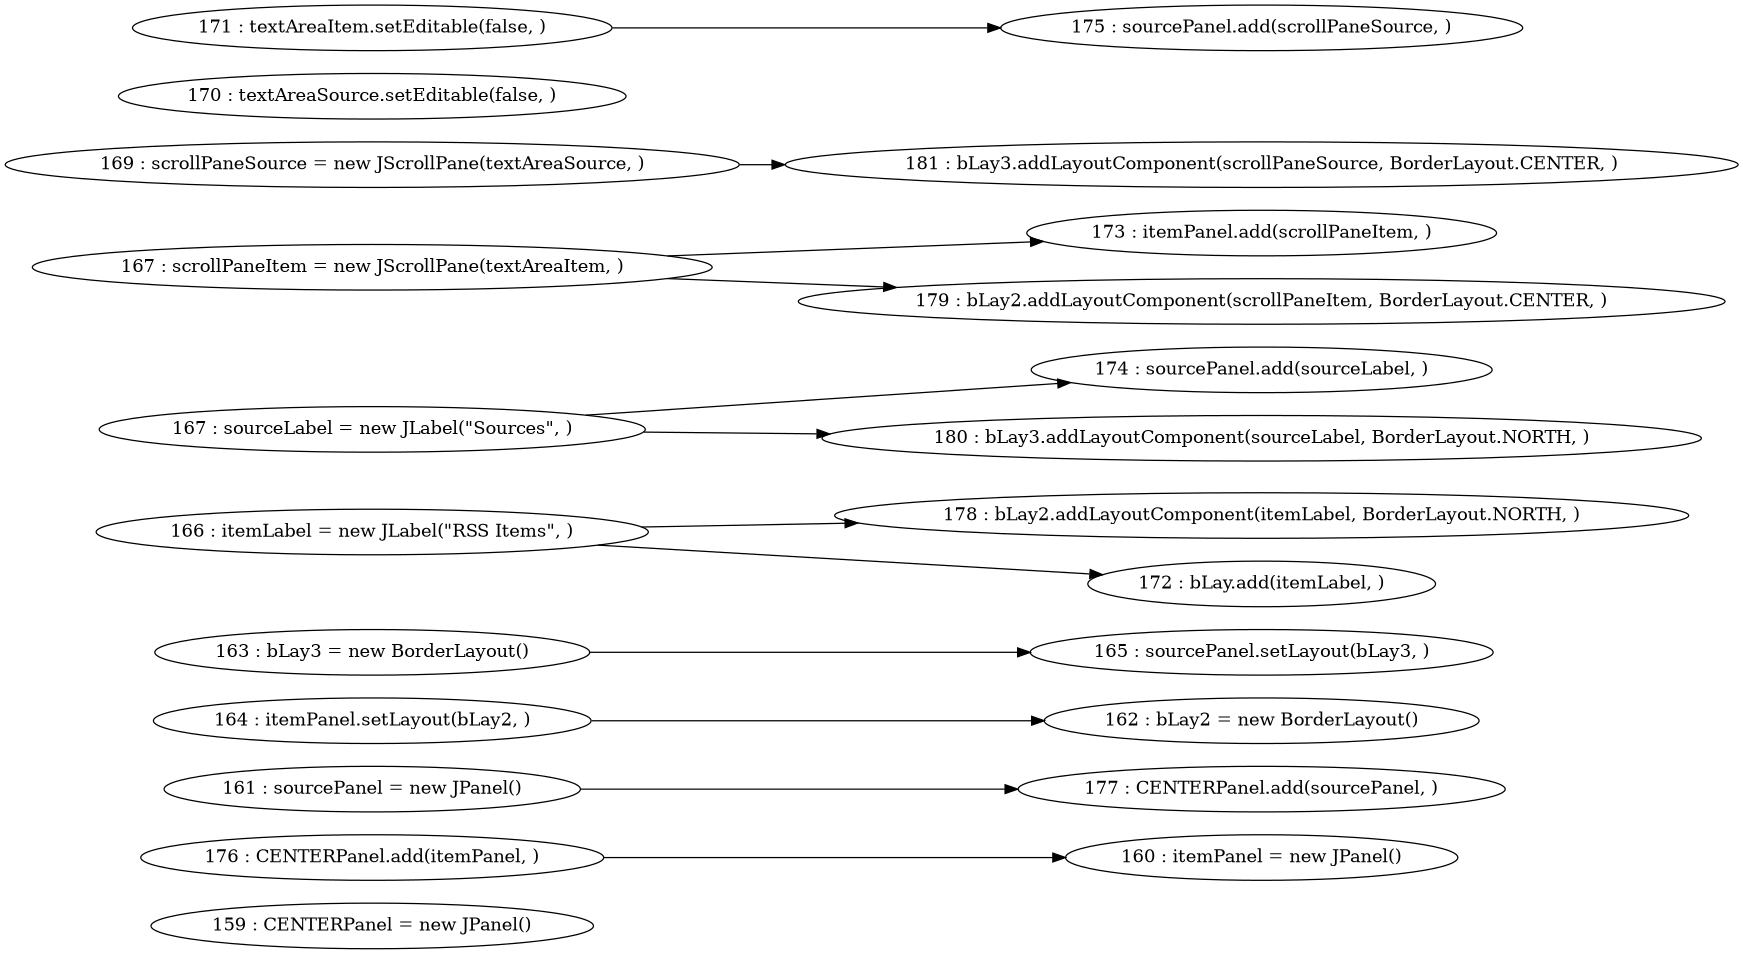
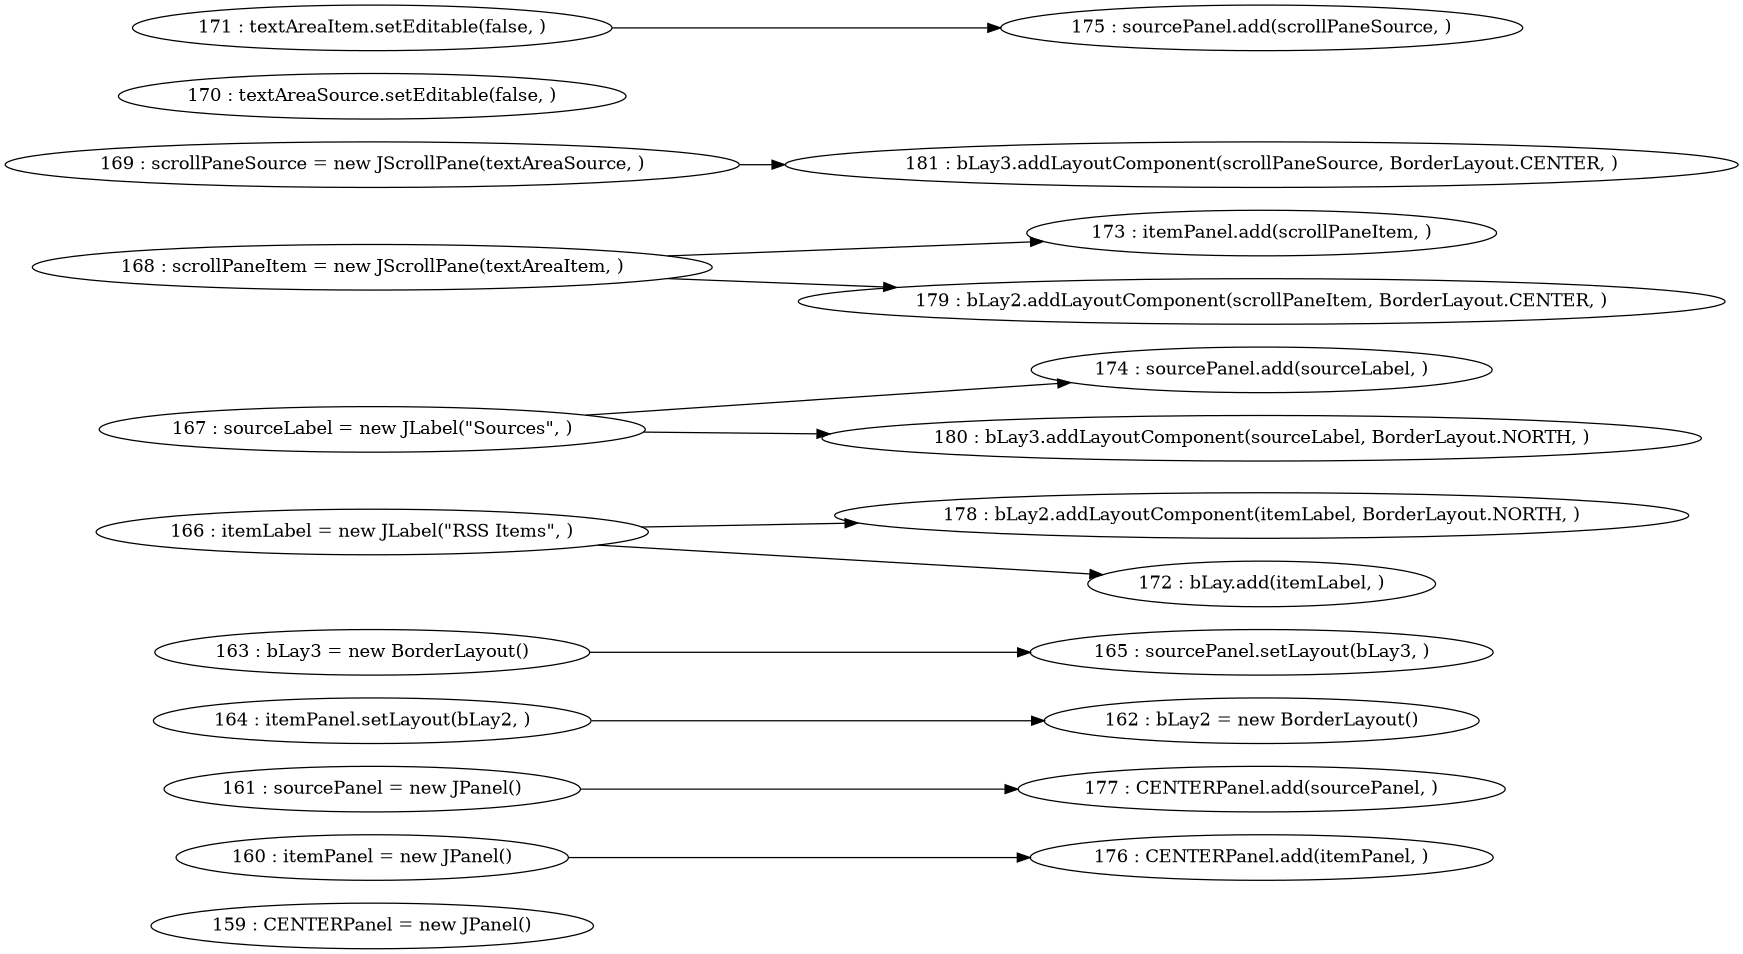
  digraph {
    rankdir=LR
    "159 : CENTERPanel = new JPanel()"
    "160 : itemPanel = new JPanel()"
    "176 : CENTERPanel.add(itemPanel, )"
    "161 : sourcePanel = new JPanel()"
    "177 : CENTERPanel.add(sourcePanel, )"
    "164 : itemPanel.setLayout(bLay2, )"
    "162 : bLay2 = new BorderLayout()"
    "163 : bLay3 = new BorderLayout()"
    "165 : sourcePanel.setLayout(bLay3, )"
    "166 : itemLabel = new JLabel(\"RSS Items\", )"
    "178 : bLay2.addLayoutComponent(itemLabel, BorderLayout.NORTH, )"
    n12 [label="172 : bLay.add(itemLabel, )"]
    "167 : sourceLabel = new JLabel(\"Sources\", )"
    "174 : sourcePanel.add(sourceLabel, )"
    "180 : bLay3.addLayoutComponent(sourceLabel, BorderLayout.NORTH, )"
-   "168 : scrollPaneItem = new JScrollPane(textAreaItem, )" [label="167 : scrollPaneItem = new JScrollPane(textAreaItem, )"]
+   "168 : scrollPaneItem = new JScrollPane(textAreaItem, )"
    "173 : itemPanel.add(scrollPaneItem, )"
    "179 : bLay2.addLayoutComponent(scrollPaneItem, BorderLayout.CENTER, )"
    "169 : scrollPaneSource = new JScrollPane(textAreaSource, )"
    "181 : bLay3.addLayoutComponent(scrollPaneSource, BorderLayout.CENTER, )"
    "170 : textAreaSource.setEditable(false, )"
    "171 : textAreaItem.setEditable(false, )"
    "175 : sourcePanel.add(scrollPaneSource, )"
-   "176 : CENTERPanel.add(itemPanel, )" -> "160 : itemPanel = new JPanel()"
+   "160 : itemPanel = new JPanel()" -> "176 : CENTERPanel.add(itemPanel, )"
    "161 : sourcePanel = new JPanel()" -> "177 : CENTERPanel.add(sourcePanel, )"
    "164 : itemPanel.setLayout(bLay2, )" -> "162 : bLay2 = new BorderLayout()"
    "163 : bLay3 = new BorderLayout()" -> "165 : sourcePanel.setLayout(bLay3, )"
    "166 : itemLabel = new JLabel(\"RSS Items\", )" -> "178 : bLay2.addLayoutComponent(itemLabel, BorderLayout.NORTH, )"
    "166 : itemLabel = new JLabel(\"RSS Items\", )" -> n12
    "167 : sourceLabel = new JLabel(\"Sources\", )" -> "174 : sourcePanel.add(sourceLabel, )"
    "167 : sourceLabel = new JLabel(\"Sources\", )" -> "180 : bLay3.addLayoutComponent(sourceLabel, BorderLayout.NORTH, )"
    "168 : scrollPaneItem = new JScrollPane(textAreaItem, )" -> "173 : itemPanel.add(scrollPaneItem, )"
    "168 : scrollPaneItem = new JScrollPane(textAreaItem, )" -> "179 : bLay2.addLayoutComponent(scrollPaneItem, BorderLayout.CENTER, )"
    "169 : scrollPaneSource = new JScrollPane(textAreaSource, )" -> "181 : bLay3.addLayoutComponent(scrollPaneSource, BorderLayout.CENTER, )"
    "171 : textAreaItem.setEditable(false, )" -> "175 : sourcePanel.add(scrollPaneSource, )"
  }
